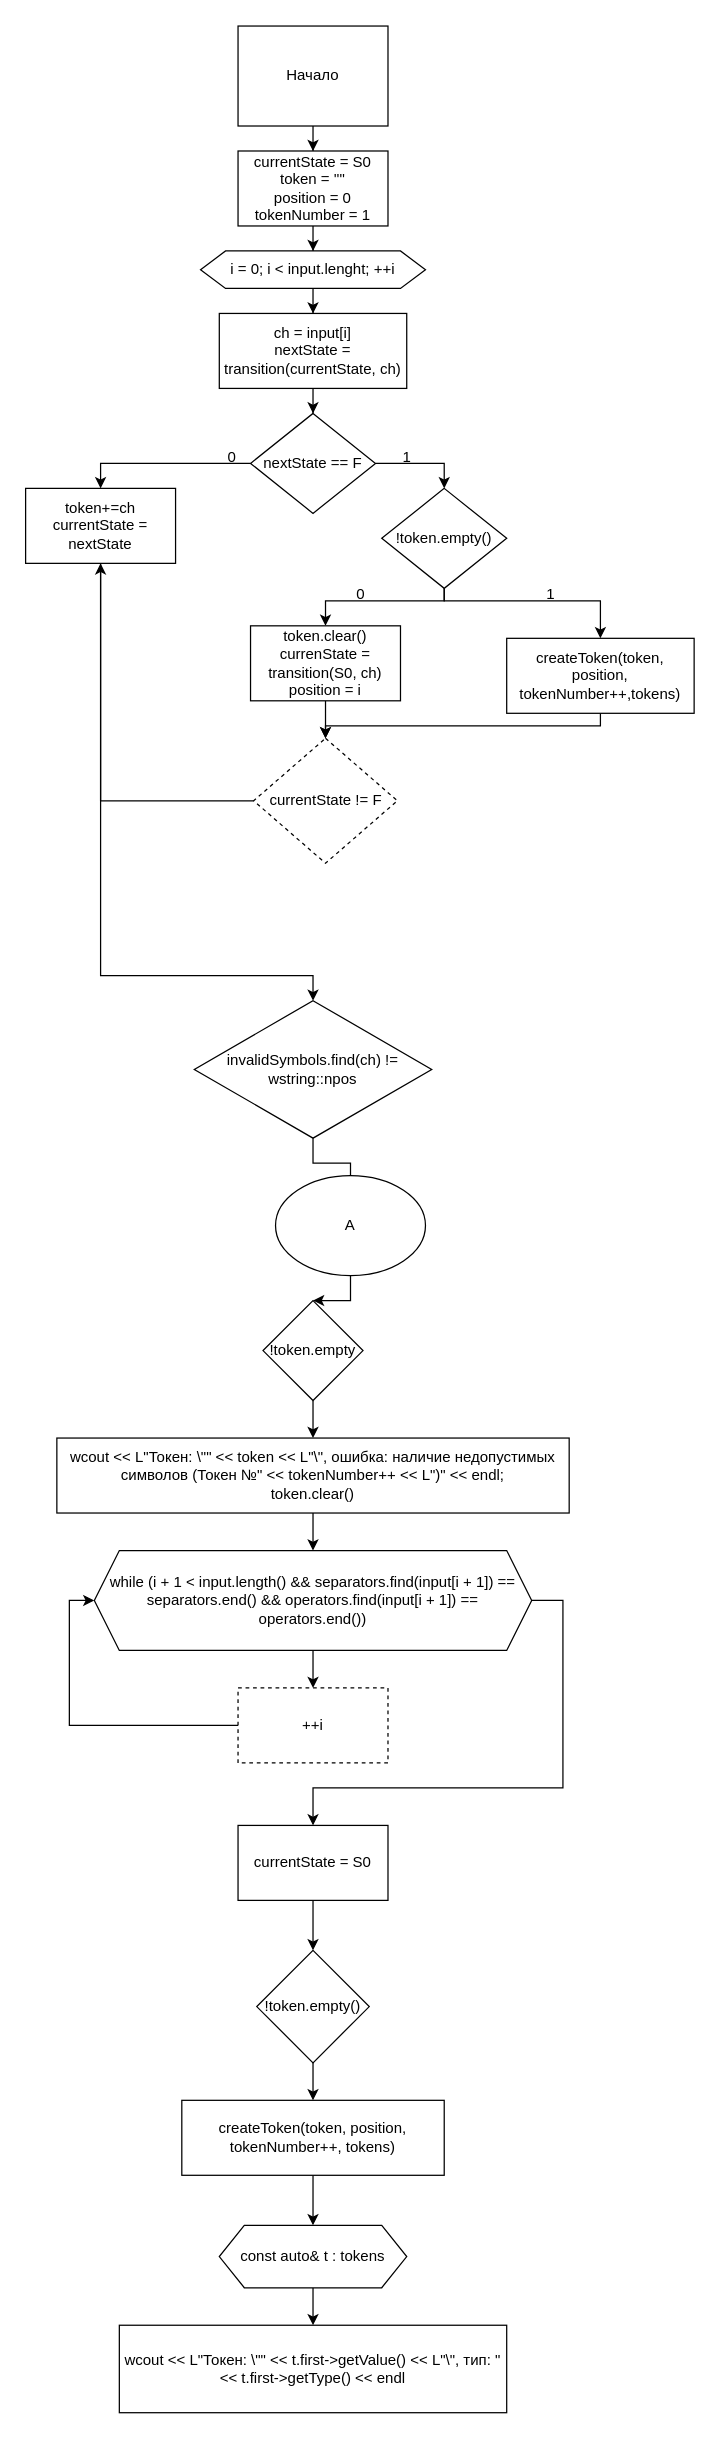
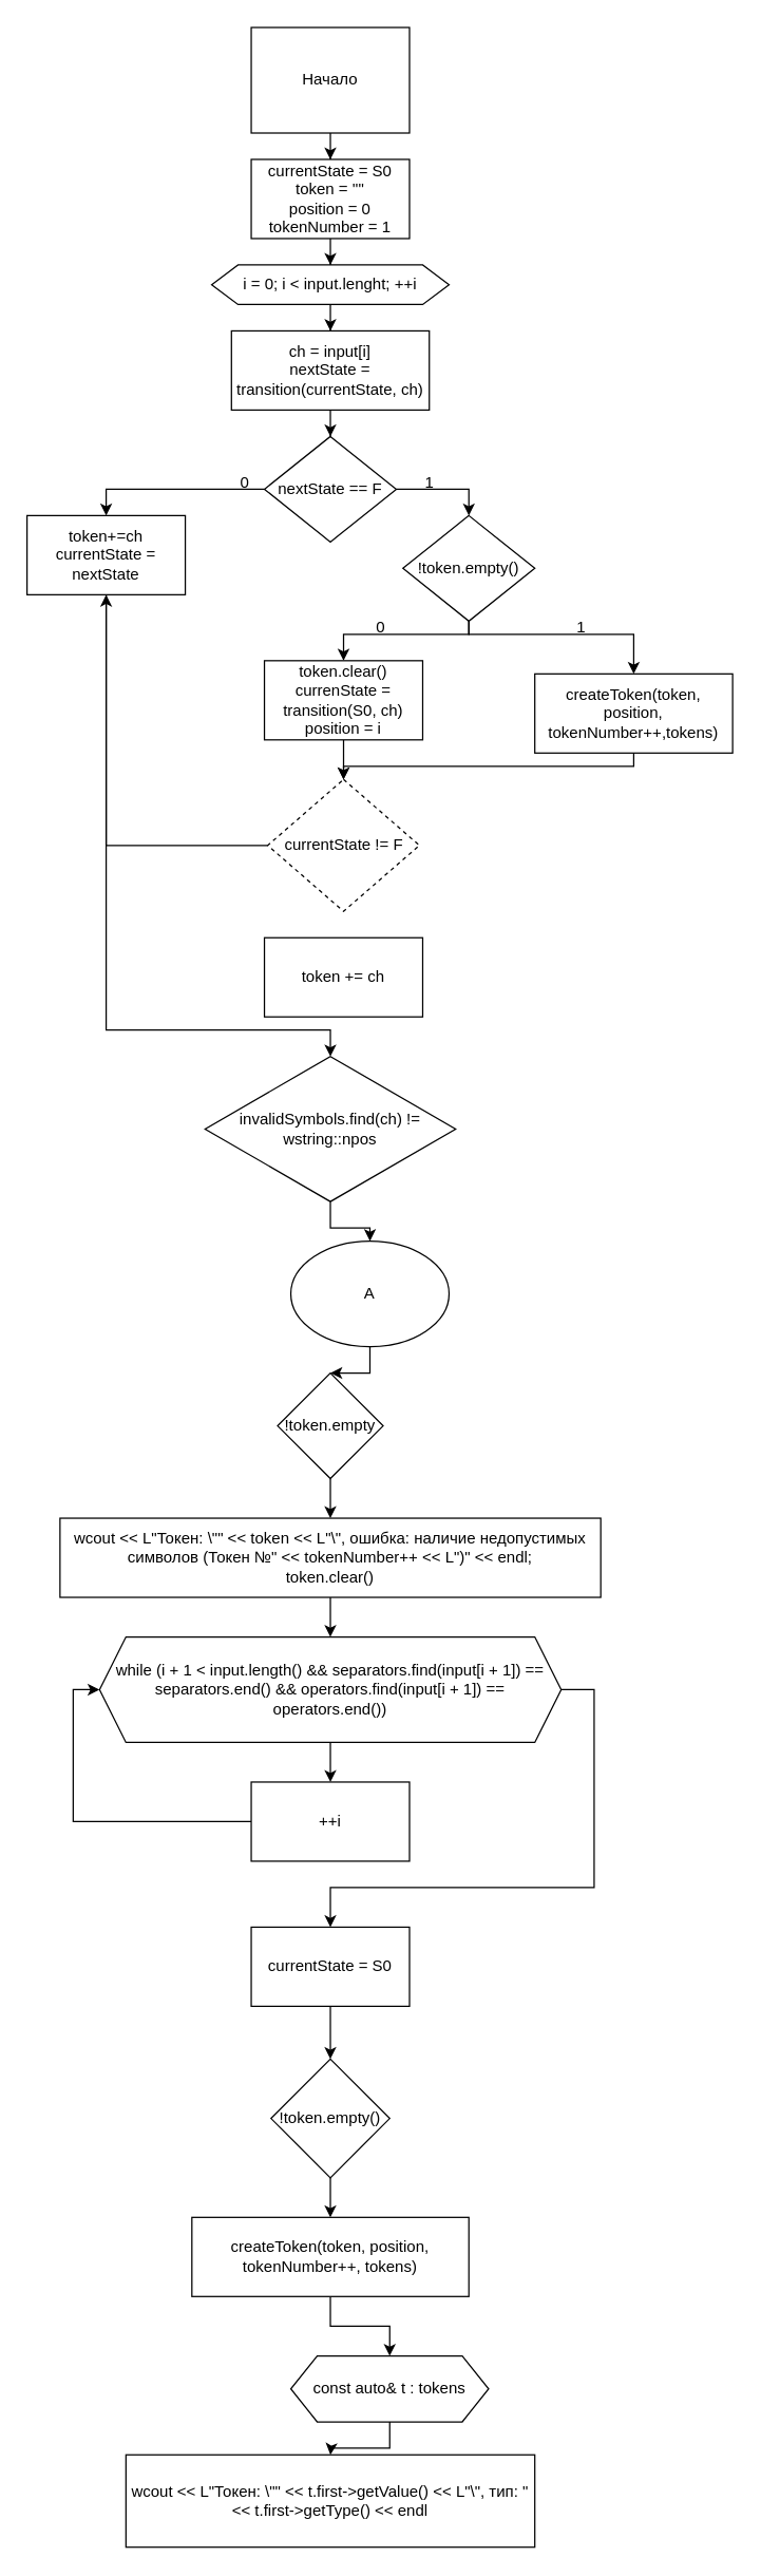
  <mxCell id="0" />
  <mxCell id="1" parent="0" />
  <mxCell id="2" style="edgeStyle=orthogonalEdgeStyle;rounded=0;orthogonalLoop=1;jettySize=auto;html=1;entryX=0.5;entryY=0;entryDx=0;entryDy=0;" edge="1" parent="1" source="3" target="5"><mxGeometry relative="1" as="geometry" /></mxCell>
  <mxCell id="3" value="Начало" style="whiteSpace=wrap;html=1;rounded=0;" vertex="1" parent="1"><mxGeometry x="190" y="20" width="120" height="80" as="geometry" /></mxCell>
  <mxCell id="4" style="edgeStyle=orthogonalEdgeStyle;rounded=0;orthogonalLoop=1;jettySize=auto;html=1;entryX=0.5;entryY=0;entryDx=0;entryDy=0;" edge="1" parent="1" source="5" target="7"><mxGeometry relative="1" as="geometry" /></mxCell>
  <mxCell id="5" value="currentState = S0&lt;div&gt;token = ''&quot;&lt;/div&gt;&lt;div&gt;position = 0&lt;/div&gt;&lt;div&gt;tokenNumber = 1&lt;/div&gt;" style="rounded=0;whiteSpace=wrap;html=1;" vertex="1" parent="1"><mxGeometry x="190" y="120" width="120" height="60" as="geometry" /></mxCell>
  <mxCell id="6" style="edgeStyle=orthogonalEdgeStyle;rounded=0;orthogonalLoop=1;jettySize=auto;html=1;entryX=0.5;entryY=0;entryDx=0;entryDy=0;" edge="1" parent="1" source="7" target="9"><mxGeometry relative="1" as="geometry" /></mxCell>
  <mxCell id="7" value="i = 0; i &amp;lt; input.lenght; ++i" style="shape=hexagon;perimeter=hexagonPerimeter2;whiteSpace=wrap;html=1;fixedSize=1;" vertex="1" parent="1"><mxGeometry x="160" y="200" width="180" height="30" as="geometry" /></mxCell>
  <mxCell id="8" style="edgeStyle=orthogonalEdgeStyle;rounded=0;orthogonalLoop=1;jettySize=auto;html=1;entryX=0.5;entryY=0;entryDx=0;entryDy=0;" edge="1" parent="1" source="9" target="12"><mxGeometry relative="1" as="geometry" /></mxCell>
  <mxCell id="9" value="ch = input[i]&lt;div&gt;nextState = transition(currentState, ch)&lt;/div&gt;" style="rounded=0;whiteSpace=wrap;html=1;" vertex="1" parent="1"><mxGeometry x="175" y="250" width="150" height="60" as="geometry" /></mxCell>
  <mxCell id="10" style="edgeStyle=orthogonalEdgeStyle;rounded=0;orthogonalLoop=1;jettySize=auto;html=1;entryX=0.5;entryY=0;entryDx=0;entryDy=0;" edge="1" parent="1" source="12" target="15"><mxGeometry relative="1" as="geometry" /></mxCell>
  <mxCell id="11" style="edgeStyle=orthogonalEdgeStyle;rounded=0;orthogonalLoop=1;jettySize=auto;html=1;entryX=0.5;entryY=0;entryDx=0;entryDy=0;" edge="1" parent="1" source="12" target="24"><mxGeometry relative="1" as="geometry" /></mxCell>
  <mxCell id="12" value="nextState == F" style="rhombus;whiteSpace=wrap;html=1;" vertex="1" parent="1"><mxGeometry x="200" y="330" width="100" height="80" as="geometry" /></mxCell>
  <mxCell id="13" style="edgeStyle=orthogonalEdgeStyle;rounded=0;orthogonalLoop=1;jettySize=auto;html=1;entryX=0.5;entryY=0;entryDx=0;entryDy=0;" edge="1" parent="1" source="15" target="17"><mxGeometry relative="1" as="geometry"><mxPoint x="520" y="460" as="targetPoint" /><Array as="points"><mxPoint x="355" y="480" /><mxPoint x="480" y="480" /></Array></mxGeometry></mxCell>
  <mxCell id="14" style="edgeStyle=orthogonalEdgeStyle;rounded=0;orthogonalLoop=1;jettySize=auto;html=1;entryX=0.5;entryY=0;entryDx=0;entryDy=0;" edge="1" parent="1" source="15" target="19"><mxGeometry relative="1" as="geometry"><mxPoint x="220" y="470" as="targetPoint" /><Array as="points"><mxPoint x="355" y="480" /><mxPoint x="260" y="480" /></Array></mxGeometry></mxCell>
  <mxCell id="15" value="!token.empty()" style="rhombus;whiteSpace=wrap;html=1;" vertex="1" parent="1"><mxGeometry x="305" y="390" width="100" height="80" as="geometry" /></mxCell>
  <mxCell id="16" style="edgeStyle=orthogonalEdgeStyle;rounded=0;orthogonalLoop=1;jettySize=auto;html=1;entryX=0.5;entryY=0;entryDx=0;entryDy=0;" edge="1" parent="1" source="17" target="21"><mxGeometry relative="1" as="geometry"><Array as="points"><mxPoint x="480" y="580" /><mxPoint x="260" y="580" /></Array></mxGeometry></mxCell>
  <mxCell id="17" value="createToken(token,&lt;div&gt;position,&lt;/div&gt;&lt;div&gt;tokenNumber++,tokens)&lt;/div&gt;" style="rounded=0;whiteSpace=wrap;html=1;" vertex="1" parent="1"><mxGeometry x="405" y="510" width="150" height="60" as="geometry" /></mxCell>
  <mxCell id="18" style="edgeStyle=orthogonalEdgeStyle;rounded=0;orthogonalLoop=1;jettySize=auto;html=1;entryX=0.5;entryY=0;entryDx=0;entryDy=0;" edge="1" parent="1" source="19" target="21"><mxGeometry relative="1" as="geometry"><mxPoint x="265" y="630" as="targetPoint" /></mxGeometry></mxCell>
  <mxCell id="19" value="token.clear()&lt;div&gt;currenState = transition(S0, ch)&lt;/div&gt;&lt;div&gt;position = i&lt;/div&gt;" style="rounded=0;whiteSpace=wrap;html=1;" vertex="1" parent="1"><mxGeometry x="200" y="500" width="120" height="60" as="geometry" /></mxCell>
  <mxCell id="20" style="edgeStyle=orthogonalEdgeStyle;rounded=0;orthogonalLoop=1;jettySize=auto;html=1;" edge="1" parent="1" source="21" target="24"><mxGeometry relative="1" as="geometry" /></mxCell>
  <mxCell id="21" value="currentState != F" style="rhombus;whiteSpace=wrap;html=1;dashed=1;" vertex="1" parent="1"><mxGeometry x="202.5" y="590" width="115" height="100" as="geometry" /></mxCell>
+ <mxCell id="22" value="token += ch" style="rounded=0;whiteSpace=wrap;html=1;" vertex="1" parent="1"><mxGeometry x="200" y="710" width="120" height="60" as="geometry" /></mxCell>
  <mxCell id="23" style="edgeStyle=orthogonalEdgeStyle;rounded=0;orthogonalLoop=1;jettySize=auto;html=1;entryX=0.5;entryY=0;entryDx=0;entryDy=0;" edge="1" parent="1" source="24" target="26"><mxGeometry relative="1" as="geometry"><Array as="points"><mxPoint x="80" y="780" /><mxPoint x="250" y="780" /></Array></mxGeometry></mxCell>
  <mxCell id="24" value="token+=ch&lt;div&gt;currentState = nextState&lt;/div&gt;" style="rounded=0;whiteSpace=wrap;html=1;" vertex="1" parent="1"><mxGeometry x="20" y="390" width="120" height="60" as="geometry" /></mxCell>
- <mxCell id="25" style="edgeStyle=orthogonalEdgeStyle;rounded=0;orthogonalLoop=1;jettySize=auto;html=1;endArrow=none;" edge="1" parent="1" source="26" target="50"><mxGeometry relative="1" as="geometry"><mxPoint x="250" y="1060" as="targetPoint" /></mxGeometry></mxCell>
+ <mxCell id="25" style="edgeStyle=orthogonalEdgeStyle;rounded=0;orthogonalLoop=1;jettySize=auto;html=1;" edge="1" parent="1" source="26" target="50"><mxGeometry relative="1" as="geometry"><mxPoint x="250" y="1060" as="targetPoint" /></mxGeometry></mxCell>
  <mxCell id="26" value="invalidSymbols.find(ch) != wstring::npos" style="rhombus;whiteSpace=wrap;html=1;" vertex="1" parent="1"><mxGeometry x="155" y="800" width="190" height="110" as="geometry" /></mxCell>
  <mxCell id="27" style="edgeStyle=orthogonalEdgeStyle;rounded=0;orthogonalLoop=1;jettySize=auto;html=1;entryX=0.5;entryY=0;entryDx=0;entryDy=0;" edge="1" parent="1" source="28" target="30"><mxGeometry relative="1" as="geometry" /></mxCell>
  <mxCell id="28" value="!token.empty" style="rhombus;whiteSpace=wrap;html=1;" vertex="1" parent="1"><mxGeometry x="210" y="1040" width="80" height="80" as="geometry" /></mxCell>
  <mxCell id="29" style="edgeStyle=orthogonalEdgeStyle;rounded=0;orthogonalLoop=1;jettySize=auto;html=1;entryX=0.5;entryY=0;entryDx=0;entryDy=0;" edge="1" parent="1" source="30" target="33"><mxGeometry relative="1" as="geometry" /></mxCell>
  <mxCell id="30" value="wcout &amp;lt;&amp;lt; L&quot;Токен: \&quot;&quot; &amp;lt;&amp;lt; token &amp;lt;&amp;lt; L&quot;\&quot;, ошибка: наличие недопустимых символов (Токен №&quot; &amp;lt;&amp;lt; tokenNumber++ &amp;lt;&amp;lt; L&quot;)&quot; &amp;lt;&amp;lt; endl;&lt;div&gt;token.clear()&lt;/div&gt;" style="rounded=0;whiteSpace=wrap;html=1;" vertex="1" parent="1"><mxGeometry x="45" y="1150" width="410" height="60" as="geometry" /></mxCell>
  <mxCell id="31" style="edgeStyle=orthogonalEdgeStyle;rounded=0;orthogonalLoop=1;jettySize=auto;html=1;entryX=0.5;entryY=0;entryDx=0;entryDy=0;" edge="1" parent="1" source="33" target="35"><mxGeometry relative="1" as="geometry" /></mxCell>
  <mxCell id="32" style="edgeStyle=orthogonalEdgeStyle;rounded=0;orthogonalLoop=1;jettySize=auto;html=1;entryX=0.5;entryY=0;entryDx=0;entryDy=0;" edge="1" parent="1" source="33" target="37"><mxGeometry relative="1" as="geometry"><Array as="points"><mxPoint x="450" y="1280" /><mxPoint x="450" y="1430" /><mxPoint x="250" y="1430" /></Array></mxGeometry></mxCell>
  <mxCell id="33" value="while (i + 1 &amp;lt; input.length() &amp;amp;&amp;amp; separators.find(input[i + 1]) == separators.end() &amp;amp;&amp;amp; operators.find(input[i + 1]) == operators.end())" style="shape=hexagon;perimeter=hexagonPerimeter2;whiteSpace=wrap;html=1;fixedSize=1;" vertex="1" parent="1"><mxGeometry x="75" y="1240" width="350" height="80" as="geometry" /></mxCell>
  <mxCell id="34" style="edgeStyle=orthogonalEdgeStyle;rounded=0;orthogonalLoop=1;jettySize=auto;html=1;entryX=0;entryY=0.5;entryDx=0;entryDy=0;" edge="1" parent="1" source="35" target="33"><mxGeometry relative="1" as="geometry"><mxPoint x="90" y="1370" as="targetPoint" /><Array as="points"><mxPoint x="55" y="1380" /><mxPoint x="55" y="1280" /></Array></mxGeometry></mxCell>
- <mxCell id="35" value="++i" style="rounded=0;whiteSpace=wrap;html=1;dashed=1;" vertex="1" parent="1"><mxGeometry x="190" y="1350" width="120" height="60" as="geometry" /></mxCell>
+ <mxCell id="35" value="++i" style="rounded=0;whiteSpace=wrap;html=1;" vertex="1" parent="1"><mxGeometry x="190" y="1350" width="120" height="60" as="geometry" /></mxCell>
  <mxCell id="36" style="edgeStyle=orthogonalEdgeStyle;rounded=0;orthogonalLoop=1;jettySize=auto;html=1;entryX=0.5;entryY=0;entryDx=0;entryDy=0;" edge="1" parent="1" source="37" target="39"><mxGeometry relative="1" as="geometry" /></mxCell>
  <mxCell id="37" value="currentState = S0" style="rounded=0;whiteSpace=wrap;html=1;" vertex="1" parent="1"><mxGeometry x="190" y="1460" width="120" height="60" as="geometry" /></mxCell>
  <mxCell id="38" style="edgeStyle=orthogonalEdgeStyle;rounded=0;orthogonalLoop=1;jettySize=auto;html=1;entryX=0.5;entryY=0;entryDx=0;entryDy=0;" edge="1" parent="1" source="39" target="41"><mxGeometry relative="1" as="geometry" /></mxCell>
  <mxCell id="39" value="!token.empty()" style="rhombus;whiteSpace=wrap;html=1;" vertex="1" parent="1"><mxGeometry x="205" y="1560" width="90" height="90" as="geometry" /></mxCell>
  <mxCell id="40" style="edgeStyle=orthogonalEdgeStyle;rounded=0;orthogonalLoop=1;jettySize=auto;html=1;entryX=0.5;entryY=0;entryDx=0;entryDy=0;" edge="1" parent="1" source="41" target="43"><mxGeometry relative="1" as="geometry" /></mxCell>
  <mxCell id="41" value="createToken(token, position, tokenNumber++, tokens)" style="rounded=0;whiteSpace=wrap;html=1;" vertex="1" parent="1"><mxGeometry x="145" y="1680" width="210" height="60" as="geometry" /></mxCell>
  <mxCell id="42" style="edgeStyle=orthogonalEdgeStyle;rounded=0;orthogonalLoop=1;jettySize=auto;html=1;entryX=0.5;entryY=0;entryDx=0;entryDy=0;" edge="1" parent="1" source="43"><mxGeometry relative="1" as="geometry"><mxPoint x="250" y="1860" as="targetPoint" /></mxGeometry></mxCell>
- <mxCell id="43" value="const auto&amp;amp; t : tokens" style="shape=hexagon;perimeter=hexagonPerimeter2;whiteSpace=wrap;html=1;fixedSize=1;" vertex="1" parent="1"><mxGeometry x="175" y="1780" width="150" height="50" as="geometry" /></mxCell>
+ <mxCell id="43" value="const auto&amp;amp; t : tokens" style="shape=hexagon;perimeter=hexagonPerimeter2;whiteSpace=wrap;html=1;fixedSize=1;" vertex="1" parent="1"><mxGeometry x="220" y="1785" width="150" height="50" as="geometry" /></mxCell>
  <mxCell id="44" value="wcout &amp;lt;&amp;lt; L&quot;Токен: \&quot;&quot; &amp;lt;&amp;lt; t.first-&amp;gt;getValue() &amp;lt;&amp;lt; L&quot;\&quot;, тип: &quot; &amp;lt;&amp;lt; t.first-&amp;gt;getType() &amp;lt;&amp;lt; endl" style="rounded=0;whiteSpace=wrap;html=1;" vertex="1" parent="1"><mxGeometry x="95" y="1860" width="310" height="70" as="geometry" /></mxCell>
  <mxCell id="45" value="1" style="text;html=1;align=center;verticalAlign=middle;resizable=0;points=[];autosize=1;strokeColor=none;fillColor=none;" vertex="1" parent="1"><mxGeometry x="310" y="350" width="30" height="30" as="geometry" /></mxCell>
  <mxCell id="46" value="1" style="text;html=1;align=center;verticalAlign=middle;resizable=0;points=[];autosize=1;strokeColor=none;fillColor=none;" vertex="1" parent="1"><mxGeometry x="425" y="460" width="30" height="30" as="geometry" /></mxCell>
  <mxCell id="47" value="0" style="text;html=1;align=center;verticalAlign=middle;resizable=0;points=[];autosize=1;strokeColor=none;fillColor=none;" vertex="1" parent="1"><mxGeometry x="273" y="460" width="30" height="30" as="geometry" /></mxCell>
  <mxCell id="48" value="0" style="text;html=1;align=center;verticalAlign=middle;resizable=0;points=[];autosize=1;strokeColor=none;fillColor=none;" vertex="1" parent="1"><mxGeometry x="170" y="350" width="30" height="30" as="geometry" /></mxCell>
  <mxCell id="49" style="edgeStyle=orthogonalEdgeStyle;rounded=0;orthogonalLoop=1;jettySize=auto;html=1;entryX=0.5;entryY=0;entryDx=0;entryDy=0;" edge="1" parent="1" source="50" target="28"><mxGeometry relative="1" as="geometry" /></mxCell>
  <mxCell id="50" value="A" style="ellipse;whiteSpace=wrap;html=1;" vertex="1" parent="1"><mxGeometry x="220" y="940" width="120" height="80" as="geometry" /></mxCell>
